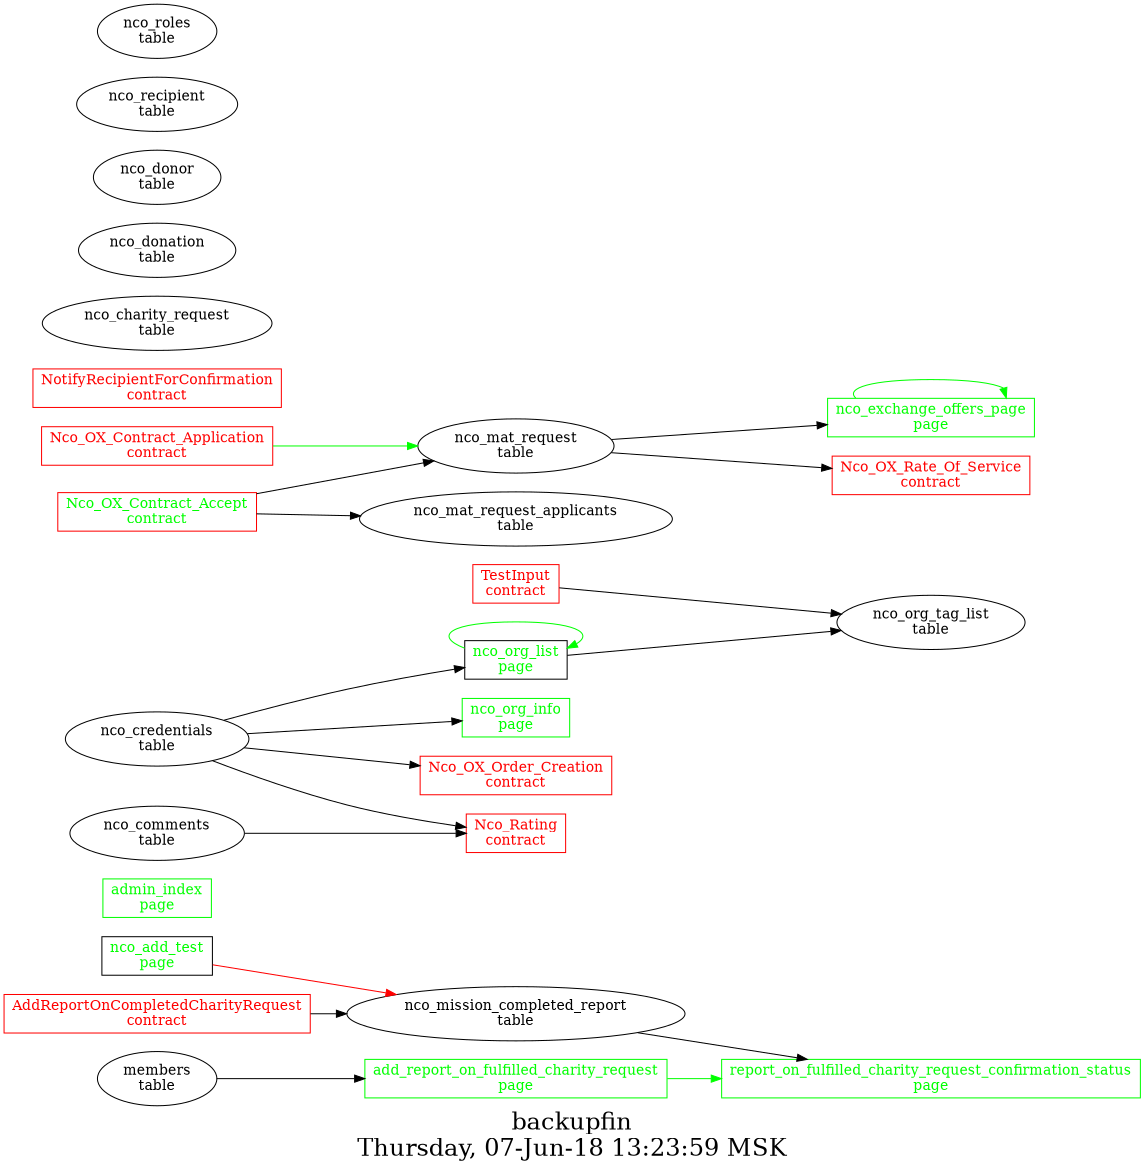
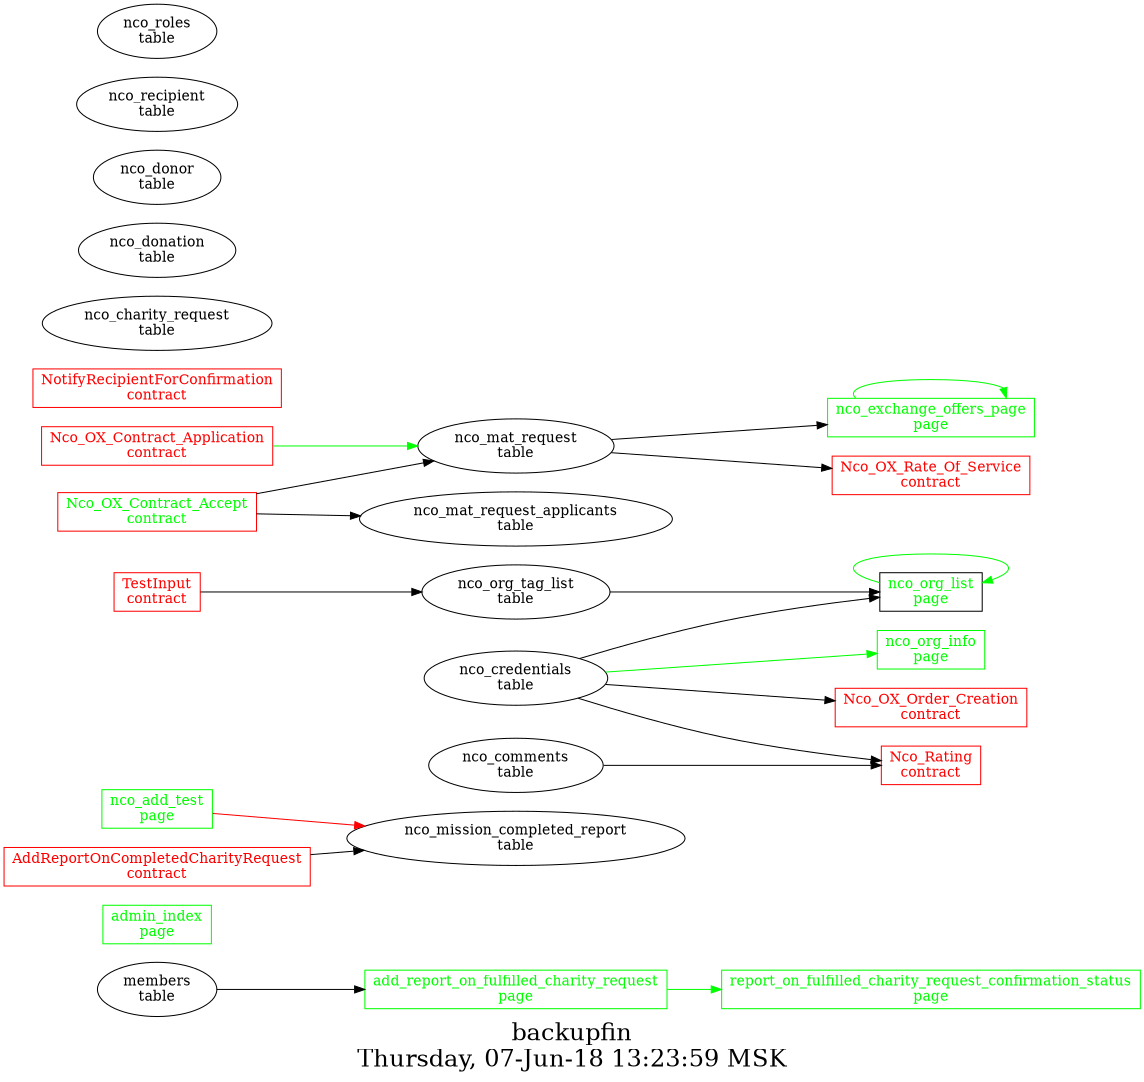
  digraph {
    fontsize=24
    label="backupfin\nThursday, 07-Jun-18 13:23:59 MSK"
    nojustify=true
    ordering=out
    rankdir=LR
    node [group=tables shape=record]
    "add_report_on_fulfilled_charity_request\npage" [color=green fontcolor=green group=pages]
    "report_on_fulfilled_charity_request_confirmation_status\npage" [color=green fontcolor=green group=pages]
    "members\ntable" [group="" shape=""]
    "admin_index\npage" [color=green fontcolor=green group=pages]
-   "nco_add_test\npage" [color=black fontcolor=green group=pages]
+   "nco_add_test\npage" [color=green fontcolor=green group=pages]
    "nco_mission_completed_report\ntable" [shape=""]
    "TestInput\ncontract" [color=red fontcolor=red group=contracts]
    "nco_org_tag_list\ntable" [shape=""]
    "nco_org_list\npage" [color=black fontcolor=green group=pages]
    "nco_mat_request\ntable" [shape=""]
    "nco_exchange_offers_page\npage" [color=green fontcolor=green group=pages]
    "Nco_OX_Rate_Of_Service\ncontract" [color=red fontcolor=red group=contracts]
    "nco_credentials\ntable" [shape=""]
    "nco_org_info\npage" [color=green fontcolor=green group=pages]
    "Nco_OX_Order_Creation\ncontract" [color=red fontcolor=red group=contracts]
    "Nco_Rating\ncontract" [color=red fontcolor=red group=contracts]
    "AddReportOnCompletedCharityRequest\ncontract" [color=red fontcolor=red group=contracts]
    "Nco_OX_Contract_Accept\ncontract" [color=red fontcolor=green group=contracts]
    "nco_mat_request_applicants\ntable" [shape=""]
    "Nco_OX_Contract_Application\ncontract" [color=red fontcolor=red group=contracts]
    "nco_comments\ntable" [shape=""]
    "NotifyRecipientForConfirmation\ncontract" [color=red fontcolor=red group=contracts]
    "nco_charity_request\ntable" [shape=""]
    "nco_donation\ntable" [shape=""]
    "nco_donor\ntable" [shape=""]
    "nco_recipient\ntable" [shape=""]
    "nco_roles\ntable" [shape=""]
    "add_report_on_fulfilled_charity_request\npage" -> "report_on_fulfilled_charity_request_confirmation_status\npage" [color=green]
    "members\ntable" -> "add_report_on_fulfilled_charity_request\npage"
    "nco_add_test\npage" -> "nco_mission_completed_report\ntable" [color=red]
-   "nco_mission_completed_report\ntable" -> "report_on_fulfilled_charity_request_confirmation_status\npage"
    "TestInput\ncontract" -> "nco_org_tag_list\ntable"
-   "nco_org_list\npage" -> "nco_org_tag_list\ntable"
+   "nco_org_tag_list\ntable" -> "nco_org_list\npage"
    "nco_org_list\npage" -> "nco_org_list\npage" [color=green]
    "nco_mat_request\ntable" -> "nco_exchange_offers_page\npage"
    "nco_mat_request\ntable" -> "Nco_OX_Rate_Of_Service\ncontract"
    "nco_exchange_offers_page\npage" -> "nco_exchange_offers_page\npage" [color=green]
    "nco_credentials\ntable" -> "nco_org_list\npage"
-   "nco_credentials\ntable" -> "nco_org_info\npage"
+   "nco_credentials\ntable" -> "nco_org_info\npage" [color=green]
    "nco_credentials\ntable" -> "Nco_OX_Order_Creation\ncontract"
    "nco_credentials\ntable" -> "Nco_Rating\ncontract"
    "AddReportOnCompletedCharityRequest\ncontract" -> "nco_mission_completed_report\ntable"
    "Nco_OX_Contract_Accept\ncontract" -> "nco_mat_request\ntable"
    "Nco_OX_Contract_Accept\ncontract" -> "nco_mat_request_applicants\ntable"
    "Nco_OX_Contract_Application\ncontract" -> "nco_mat_request\ntable" [color=green]
    "nco_comments\ntable" -> "Nco_Rating\ncontract"
  }
